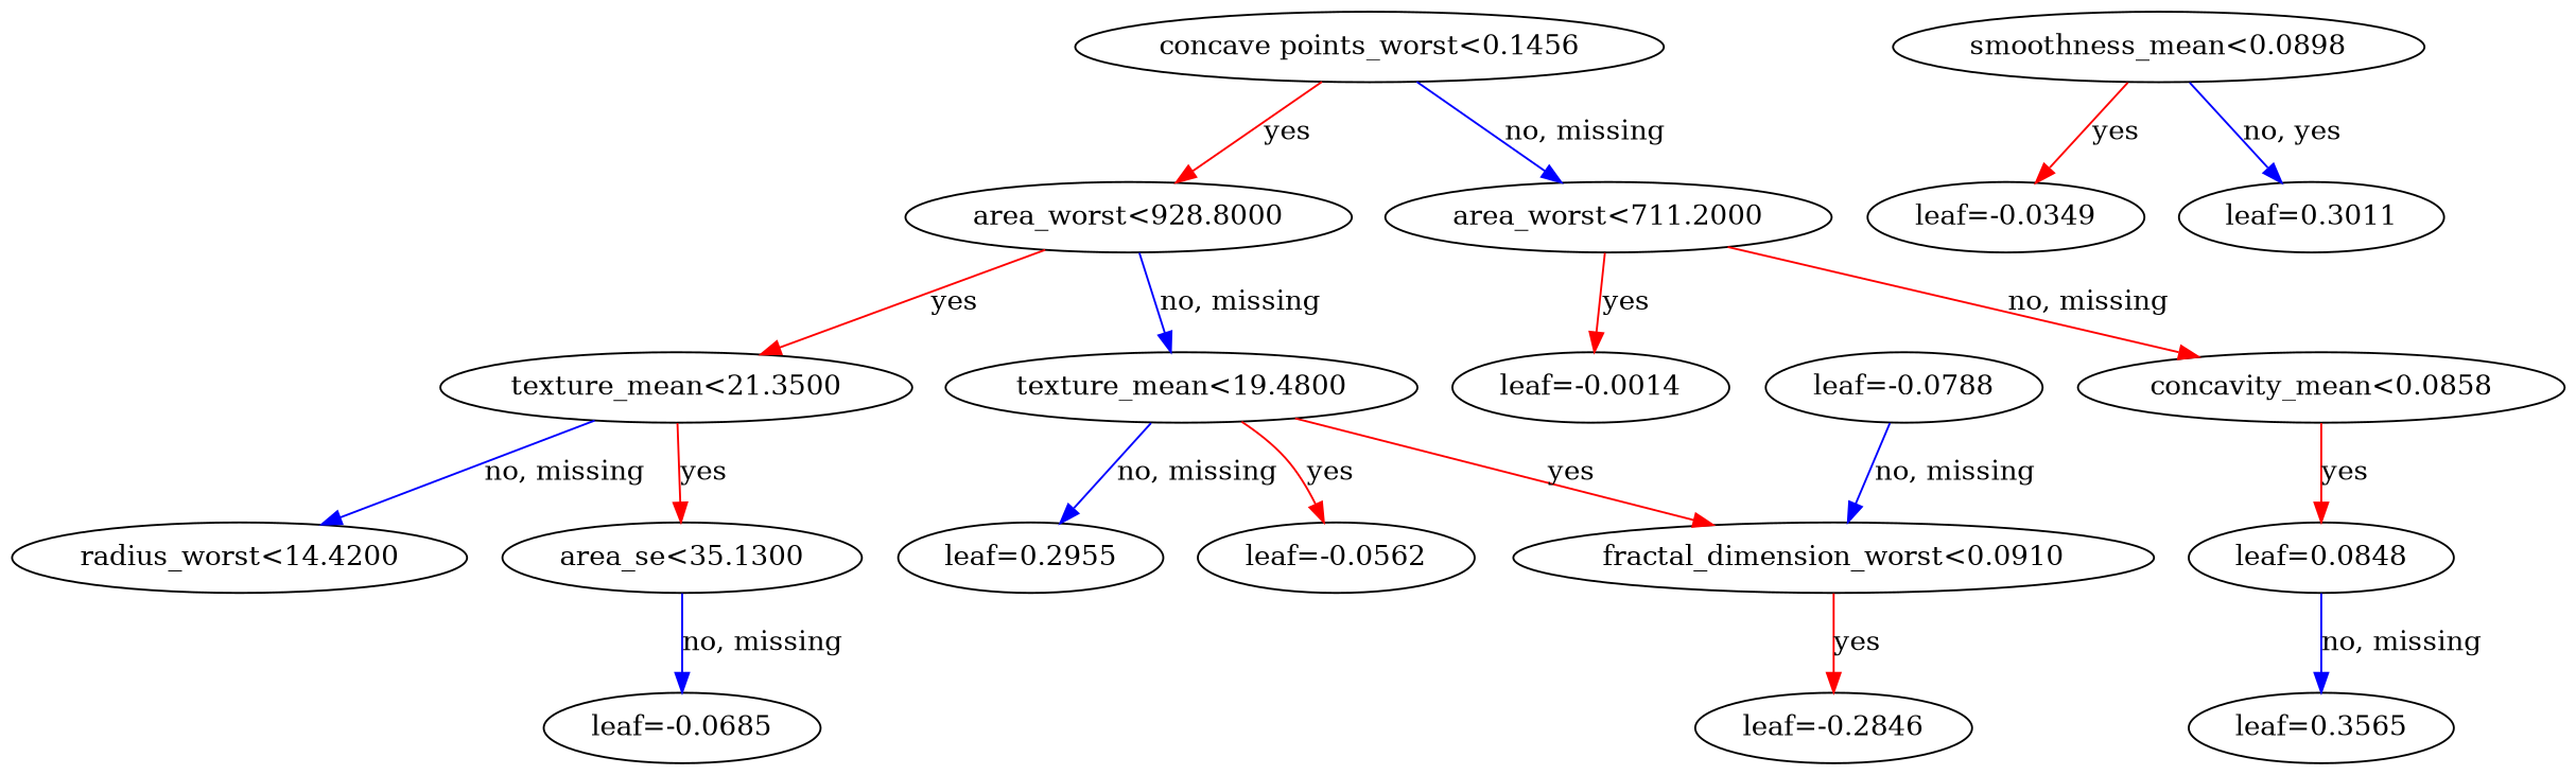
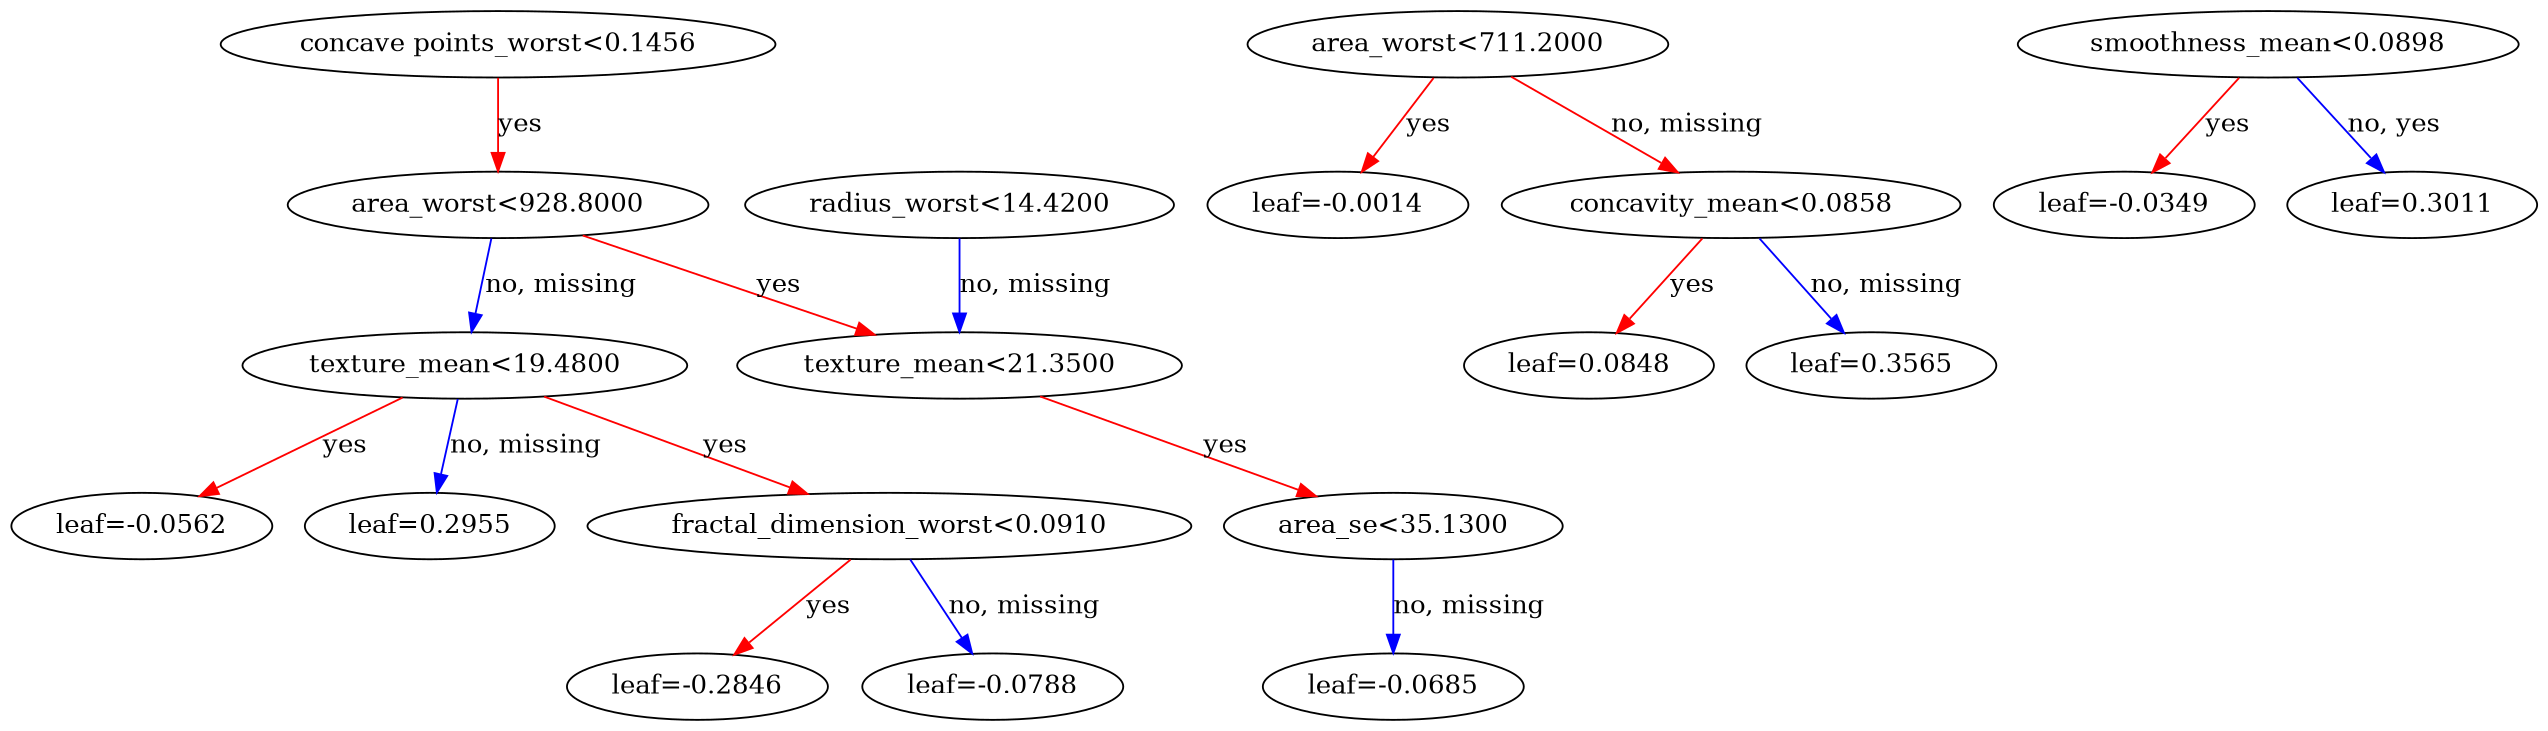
  digraph {
    rankdir=UD
    edge [color="#FF0000"]
    n1 [label="concave points_worst<0.1456"]
    n2 [label="area_worst<928.8000"]
    n3 [label="area_worst<711.2000"]
    n4 [label="texture_mean<21.3500"]
    n5 [label="texture_mean<19.4800"]
    n6 [label="leaf=-0.0014"]
    n7 [label="concavity_mean<0.0858"]
    n8 [label="area_se<35.1300"]
    n9 [label="radius_worst<14.4200"]
    n10 [label="leaf=-0.0562"]
    n11 [label="leaf=0.2955"]
    n12 [label="fractal_dimension_worst<0.0910"]
    n13 [label="leaf=0.0848"]
    n14 [label="leaf=0.3565"]
    n15 [label="leaf=-0.0685"]
    n16 [label="leaf=-0.2846"]
    n17 [label="leaf=-0.0788"]
    n18 [label="smoothness_mean<0.0898"]
    n19 [label="leaf=-0.0349"]
    n20 [label="leaf=0.3011"]
    n1 -> n2 [label=yes]
-   n1 -> n3 [color="#0000FF" label="no, missing"]
    n2 -> n4 [label=yes]
    n2 -> n5 [color="#0000FF" label="no, missing"]
    n3 -> n6 [label=yes]
    n3 -> n7 [label="no, missing"]
    n4 -> n8 [label=yes]
-   n4 -> n9 [color="#0000FF" label="no, missing"]
+   n9 -> n4 [color="#0000FF" label="no, missing"]
    n5 -> n10 [label=yes]
    n5 -> n11 [color="#0000FF" label="no, missing"]
    n5 -> n12 [label=yes]
    n7 -> n13 [label=yes]
-   n13 -> n14 [color="#0000FF" label="no, missing"]
+   n7 -> n14 [color="#0000FF" label="no, missing"]
    n8 -> n15 [color="#0000FF" label="no, missing"]
    n12 -> n16 [label=yes]
-   n17 -> n12 [color="#0000FF" label="no, missing"]
+   n12 -> n17 [color="#0000FF" label="no, missing"]
    n18 -> n19 [label=yes]
    n18 -> n20 [color="#0000FF" label="no, yes"]
  }
